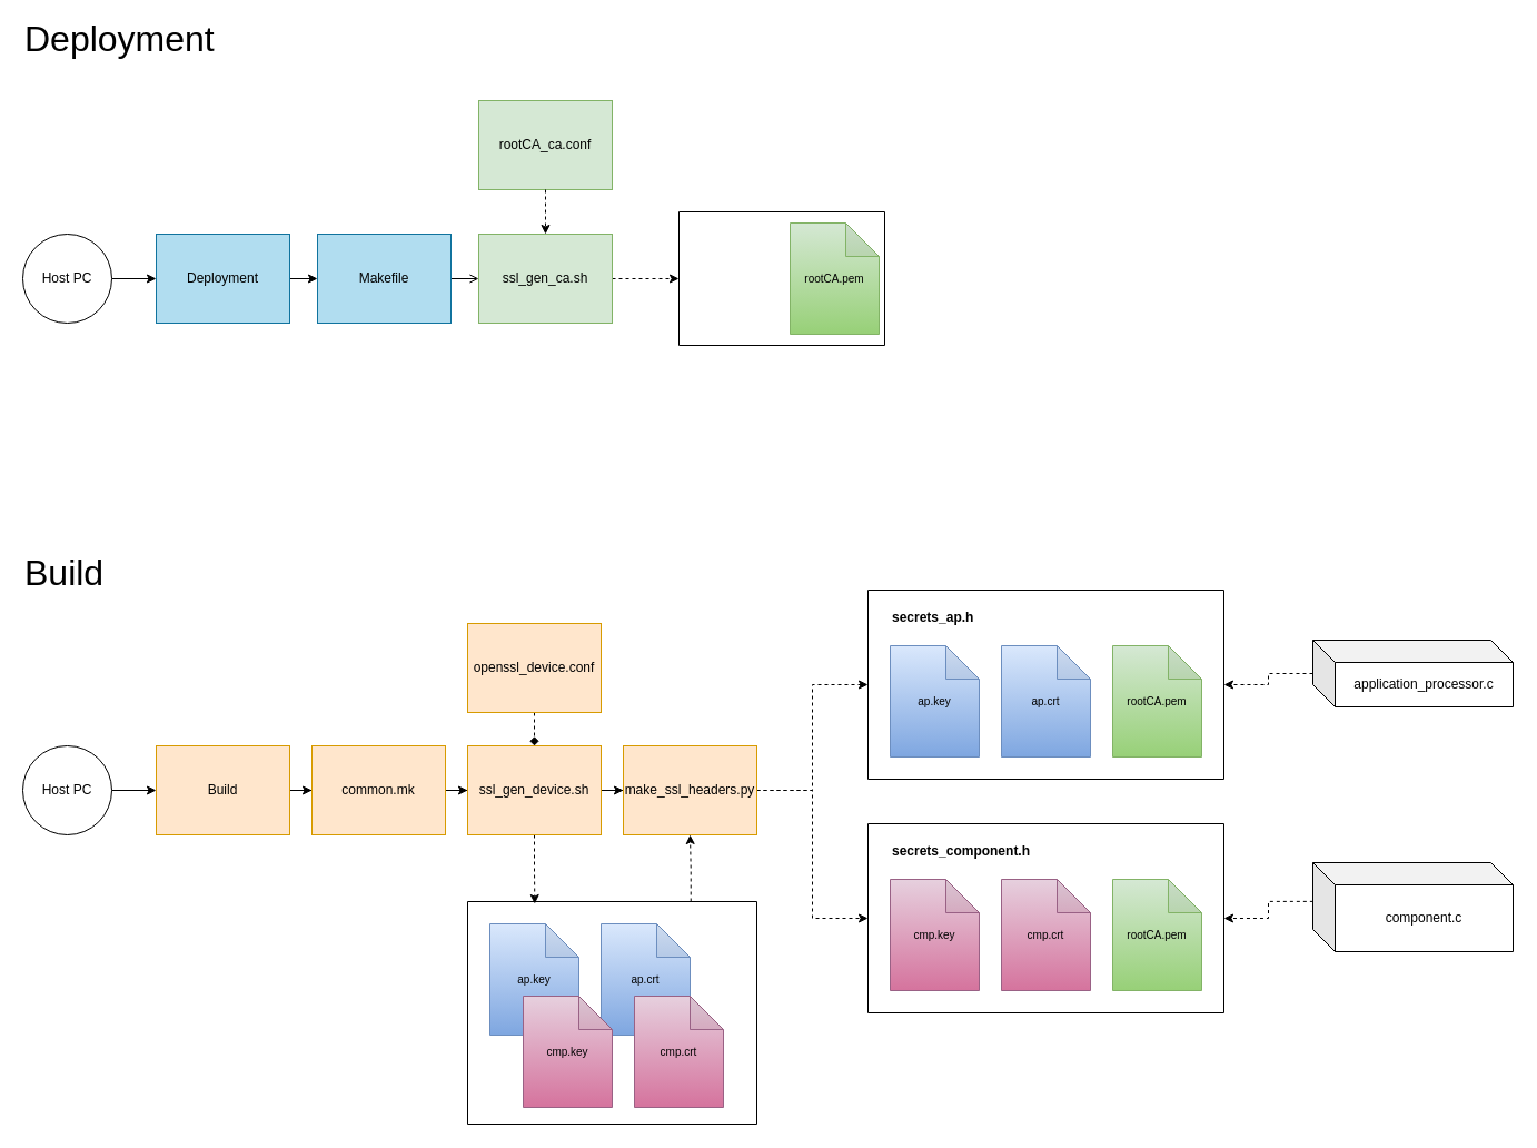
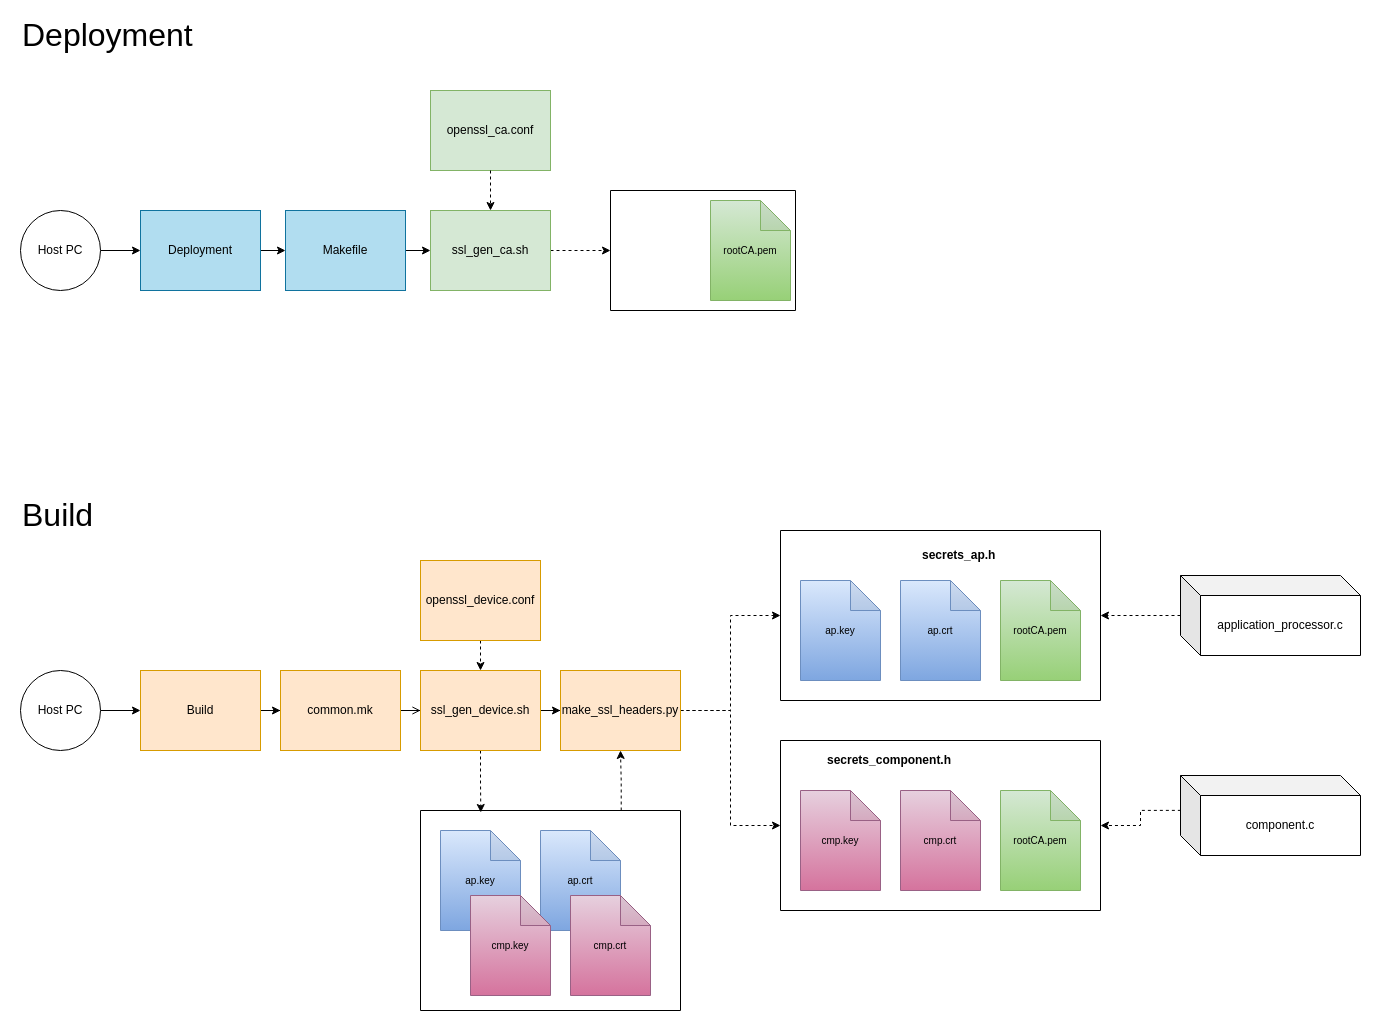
  <mxCell id="0" />
  <mxCell id="1" parent="0" />
  <mxCell id="2" style="edgeStyle=orthogonalEdgeStyle;rounded=0;orthogonalLoop=1;jettySize=auto;html=1;entryX=0;entryY=0.5;entryDx=0;entryDy=0;" parent="1" source="3" target="10" edge="1"><mxGeometry relative="1" as="geometry" /></mxCell>
  <mxCell id="3" value="Host PC" style="ellipse;whiteSpace=wrap;html=1;aspect=fixed;" parent="1" vertex="1"><mxGeometry x="20" y="210" width="80" height="80" as="geometry" /></mxCell>
  <mxCell id="4" value="" style="swimlane;startSize=0;" parent="1" vertex="1"><mxGeometry x="780" y="530" width="320" height="170" as="geometry" /></mxCell>
- <mxCell id="5" value="secrets_ap.h" style="text;html=1;align=left;verticalAlign=middle;resizable=0;points=[];autosize=1;strokeColor=none;fillColor=none;fontStyle=1" parent="4" vertex="1"><mxGeometry x="20" y="10" width="100" height="30" as="geometry" /></mxCell>
+ <mxCell id="5" value="secrets_ap.h" style="text;html=1;align=left;verticalAlign=middle;resizable=0;points=[];autosize=1;strokeColor=none;fillColor=none;fontStyle=1" parent="4" vertex="1"><mxGeometry x="140" y="10" width="100" height="30" as="geometry" /></mxCell>
  <mxCell id="6" value="ap.key" style="shape=note;whiteSpace=wrap;html=1;backgroundOutline=1;darkOpacity=0.05;fontSize=10;fillColor=#dae8fc;strokeColor=#6c8ebf;gradientColor=#7ea6e0;" parent="4" vertex="1"><mxGeometry x="20" y="50" width="80" height="100" as="geometry" /></mxCell>
  <mxCell id="7" value="ap.crt" style="shape=note;whiteSpace=wrap;html=1;backgroundOutline=1;darkOpacity=0.05;fontSize=10;fillColor=#dae8fc;strokeColor=#6c8ebf;gradientColor=#7ea6e0;" vertex="1" parent="4"><mxGeometry x="120" y="50" width="80" height="100" as="geometry" /></mxCell>
  <mxCell id="8" value="rootCA.pem" style="shape=note;whiteSpace=wrap;html=1;backgroundOutline=1;darkOpacity=0.05;fontSize=10;fillColor=#d5e8d4;strokeColor=#82b366;gradientColor=#97d077;" vertex="1" parent="4"><mxGeometry x="220" y="50" width="80" height="100" as="geometry" /></mxCell>
  <mxCell id="9" value="" style="edgeStyle=orthogonalEdgeStyle;rounded=0;orthogonalLoop=1;jettySize=auto;html=1;" parent="1" source="10" target="13" edge="1"><mxGeometry relative="1" as="geometry" /></mxCell>
  <mxCell id="10" value="Deployment" style="whiteSpace=wrap;html=1;fillColor=#b1ddf0;strokeColor=#10739e;" parent="1" vertex="1"><mxGeometry x="140" y="210" width="120" height="80" as="geometry" /></mxCell>
- <mxCell id="11" value="" style="edgeStyle=orthogonalEdgeStyle;rounded=0;orthogonalLoop=1;jettySize=auto;html=1;endArrow=open;" parent="1" source="13" target="14" edge="1"><mxGeometry relative="1" as="geometry" /></mxCell>
+ <mxCell id="11" value="" style="edgeStyle=orthogonalEdgeStyle;rounded=0;orthogonalLoop=1;jettySize=auto;html=1;" parent="1" source="13" target="14" edge="1"><mxGeometry relative="1" as="geometry" /></mxCell>
  <mxCell id="12" style="edgeStyle=orthogonalEdgeStyle;rounded=0;orthogonalLoop=1;jettySize=auto;html=1;exitX=1;exitY=0.5;exitDx=0;exitDy=0;entryX=0;entryY=0.5;entryDx=0;entryDy=0;dashed=1;" parent="1" source="14" target="17" edge="1"><mxGeometry relative="1" as="geometry" /></mxCell>
  <mxCell id="13" value="Makefile" style="whiteSpace=wrap;html=1;fillColor=#b1ddf0;strokeColor=#10739e;" parent="1" vertex="1"><mxGeometry x="285" y="210" width="120" height="80" as="geometry" /></mxCell>
  <mxCell id="14" value="ssl_gen_ca.sh" style="whiteSpace=wrap;html=1;fillColor=#d5e8d4;strokeColor=#82b366;" parent="1" vertex="1"><mxGeometry x="430" y="210" width="120" height="80" as="geometry" /></mxCell>
  <mxCell id="15" style="edgeStyle=orthogonalEdgeStyle;rounded=0;orthogonalLoop=1;jettySize=auto;html=1;entryX=1;entryY=0.5;entryDx=0;entryDy=0;dashed=1;" parent="1" source="16" target="4" edge="1"><mxGeometry relative="1" as="geometry" /></mxCell>
- <mxCell id="16" value="application_processor.c" style="shape=cube;whiteSpace=wrap;html=1;boundedLbl=1;backgroundOutline=1;darkOpacity=0.05;darkOpacity2=0.1;" parent="1" vertex="1"><mxGeometry x="1180" y="575" width="180" height="60" as="geometry" /></mxCell>
+ <mxCell id="16" value="application_processor.c" style="shape=cube;whiteSpace=wrap;html=1;boundedLbl=1;backgroundOutline=1;darkOpacity=0.05;darkOpacity2=0.1;" parent="1" vertex="1"><mxGeometry x="1180" y="575" width="180" height="80" as="geometry" /></mxCell>
  <mxCell id="17" value="" style="swimlane;startSize=0;" parent="1" vertex="1"><mxGeometry x="610" y="190" width="185" height="120" as="geometry" /></mxCell>
  <mxCell id="18" value="rootCA.pem" style="shape=note;whiteSpace=wrap;html=1;backgroundOutline=1;darkOpacity=0.05;fontSize=10;fillColor=#d5e8d4;strokeColor=#82b366;gradientColor=#97d077;" parent="17" vertex="1"><mxGeometry x="100" y="10" width="80" height="100" as="geometry" /></mxCell>
- <mxCell id="19" value="rootCA_ca.conf" style="whiteSpace=wrap;html=1;fillColor=#d5e8d4;strokeColor=#82b366;" parent="1" vertex="1"><mxGeometry x="430" y="90" width="120" height="80" as="geometry" /></mxCell>
+ <mxCell id="19" value="openssl_ca.conf" style="whiteSpace=wrap;html=1;fillColor=#d5e8d4;strokeColor=#82b366;" parent="1" vertex="1"><mxGeometry x="430" y="90" width="120" height="80" as="geometry" /></mxCell>
  <mxCell id="20" style="edgeStyle=orthogonalEdgeStyle;rounded=0;orthogonalLoop=1;jettySize=auto;html=1;exitX=0.5;exitY=1;exitDx=0;exitDy=0;dashed=1;entryX=0.5;entryY=0;entryDx=0;entryDy=0;" parent="1" source="19" target="14" edge="1"><mxGeometry relative="1" as="geometry"><mxPoint x="500" y="300" as="sourcePoint" /><mxPoint x="550" y="180" as="targetPoint" /></mxGeometry></mxCell>
  <mxCell id="21" style="edgeStyle=orthogonalEdgeStyle;rounded=0;orthogonalLoop=1;jettySize=auto;html=1;exitX=1;exitY=0.5;exitDx=0;exitDy=0;entryX=0;entryY=0.5;entryDx=0;entryDy=0;" edge="1" parent="1" source="22" target="24"><mxGeometry relative="1" as="geometry" /></mxCell>
  <mxCell id="22" value="Host PC" style="ellipse;whiteSpace=wrap;html=1;aspect=fixed;" parent="1" vertex="1"><mxGeometry x="20" y="670" width="80" height="80" as="geometry" /></mxCell>
  <mxCell id="23" value="" style="edgeStyle=orthogonalEdgeStyle;rounded=0;orthogonalLoop=1;jettySize=auto;html=1;" edge="1" parent="1" source="24" target="26"><mxGeometry relative="1" as="geometry" /></mxCell>
  <mxCell id="24" value="Build" style="whiteSpace=wrap;html=1;fillColor=#ffe6cc;strokeColor=#d79b00;" parent="1" vertex="1"><mxGeometry x="140" y="670" width="120" height="80" as="geometry" /></mxCell>
- <mxCell id="25" value="" style="edgeStyle=orthogonalEdgeStyle;rounded=0;orthogonalLoop=1;jettySize=auto;html=1;" edge="1" parent="1" source="26" target="29"><mxGeometry relative="1" as="geometry" /></mxCell>
+ <mxCell id="25" value="" style="edgeStyle=orthogonalEdgeStyle;rounded=0;orthogonalLoop=1;jettySize=auto;html=1;endArrow=open;" edge="1" parent="1" source="26" target="29"><mxGeometry relative="1" as="geometry" /></mxCell>
  <mxCell id="26" value="common.mk" style="whiteSpace=wrap;html=1;fillColor=#ffe6cc;strokeColor=#d79b00;" vertex="1" parent="1"><mxGeometry x="280" y="670" width="120" height="80" as="geometry" /></mxCell>
  <mxCell id="27" value="" style="edgeStyle=orthogonalEdgeStyle;rounded=0;orthogonalLoop=1;jettySize=auto;html=1;" edge="1" parent="1" source="29" target="34"><mxGeometry relative="1" as="geometry" /></mxCell>
  <mxCell id="28" style="edgeStyle=orthogonalEdgeStyle;rounded=0;orthogonalLoop=1;jettySize=auto;html=1;exitX=0.5;exitY=1;exitDx=0;exitDy=0;dashed=1;entryX=0.232;entryY=0.01;entryDx=0;entryDy=0;entryPerimeter=0;" edge="1" parent="1" source="29" target="36"><mxGeometry relative="1" as="geometry"><mxPoint x="540" y="790" as="targetPoint" /></mxGeometry></mxCell>
  <mxCell id="29" value="ssl_gen_device.sh" style="whiteSpace=wrap;html=1;fillColor=#ffe6cc;strokeColor=#d79b00;" vertex="1" parent="1"><mxGeometry x="420" y="670" width="120" height="80" as="geometry" /></mxCell>
- <mxCell id="30" style="edgeStyle=orthogonalEdgeStyle;rounded=0;orthogonalLoop=1;jettySize=auto;html=1;exitX=0.5;exitY=1;exitDx=0;exitDy=0;entryX=0.5;entryY=0;entryDx=0;entryDy=0;dashed=1;endArrow=diamond;" edge="1" parent="1" source="31" target="29"><mxGeometry relative="1" as="geometry" /></mxCell>
+ <mxCell id="30" style="edgeStyle=orthogonalEdgeStyle;rounded=0;orthogonalLoop=1;jettySize=auto;html=1;exitX=0.5;exitY=1;exitDx=0;exitDy=0;entryX=0.5;entryY=0;entryDx=0;entryDy=0;dashed=1;" edge="1" parent="1" source="31" target="29"><mxGeometry relative="1" as="geometry" /></mxCell>
  <mxCell id="31" value="openssl_device.conf" style="whiteSpace=wrap;html=1;fillColor=#ffe6cc;strokeColor=#d79b00;" vertex="1" parent="1"><mxGeometry x="420" y="560" width="120" height="80" as="geometry" /></mxCell>
  <mxCell id="32" style="edgeStyle=orthogonalEdgeStyle;rounded=0;orthogonalLoop=1;jettySize=auto;html=1;exitX=1;exitY=0.5;exitDx=0;exitDy=0;entryX=0;entryY=0.5;entryDx=0;entryDy=0;dashed=1;" edge="1" parent="1" source="34" target="4"><mxGeometry relative="1" as="geometry" /></mxCell>
  <mxCell id="33" style="edgeStyle=orthogonalEdgeStyle;rounded=0;orthogonalLoop=1;jettySize=auto;html=1;exitX=1;exitY=0.5;exitDx=0;exitDy=0;entryX=0;entryY=0.5;entryDx=0;entryDy=0;dashed=1;" edge="1" parent="1" source="34" target="41"><mxGeometry relative="1" as="geometry" /></mxCell>
  <mxCell id="34" value="make_ssl_headers.py" style="whiteSpace=wrap;html=1;fillColor=#ffe6cc;strokeColor=#d79b00;" vertex="1" parent="1"><mxGeometry x="560" y="670" width="120" height="80" as="geometry" /></mxCell>
  <mxCell id="35" style="edgeStyle=orthogonalEdgeStyle;rounded=0;orthogonalLoop=1;jettySize=auto;html=1;exitX=0.772;exitY=0;exitDx=0;exitDy=0;entryX=0.5;entryY=1;entryDx=0;entryDy=0;dashed=1;exitPerimeter=0;" edge="1" parent="1" source="36" target="34"><mxGeometry relative="1" as="geometry" /></mxCell>
  <mxCell id="36" value="" style="swimlane;startSize=0;" vertex="1" parent="1"><mxGeometry x="420" y="810" width="260" height="200" as="geometry" /></mxCell>
  <mxCell id="37" value="ap.key" style="shape=note;whiteSpace=wrap;html=1;backgroundOutline=1;darkOpacity=0.05;fontSize=10;fillColor=#dae8fc;strokeColor=#6c8ebf;gradientColor=#7ea6e0;" vertex="1" parent="36"><mxGeometry x="20" y="20" width="80" height="100" as="geometry" /></mxCell>
  <mxCell id="38" value="ap.crt" style="shape=note;whiteSpace=wrap;html=1;backgroundOutline=1;darkOpacity=0.05;fontSize=10;fillColor=#dae8fc;strokeColor=#6c8ebf;gradientColor=#7ea6e0;" vertex="1" parent="36"><mxGeometry x="120" y="20" width="80" height="100" as="geometry" /></mxCell>
  <mxCell id="39" value="cmp.key" style="shape=note;whiteSpace=wrap;html=1;backgroundOutline=1;darkOpacity=0.05;fontSize=10;fillColor=#e6d0de;strokeColor=#996185;gradientColor=#d5739d;" vertex="1" parent="36"><mxGeometry x="50" y="85" width="80" height="100" as="geometry" /></mxCell>
  <mxCell id="40" value="cmp.crt" style="shape=note;whiteSpace=wrap;html=1;backgroundOutline=1;darkOpacity=0.05;fontSize=10;fillColor=#e6d0de;strokeColor=#996185;gradientColor=#d5739d;" vertex="1" parent="36"><mxGeometry x="150" y="85" width="80" height="100" as="geometry" /></mxCell>
  <mxCell id="41" value="" style="swimlane;startSize=0;" vertex="1" parent="1"><mxGeometry x="780" y="740" width="320" height="170" as="geometry" /></mxCell>
- <mxCell id="42" value="secrets_component.h" style="text;html=1;align=left;verticalAlign=middle;resizable=0;points=[];autosize=1;strokeColor=none;fillColor=none;fontStyle=1" vertex="1" parent="41"><mxGeometry x="20" y="10" width="140" height="30" as="geometry" /></mxCell>
+ <mxCell id="42" value="secrets_component.h" style="text;html=1;align=left;verticalAlign=middle;resizable=0;points=[];autosize=1;strokeColor=none;fillColor=none;fontStyle=1" vertex="1" parent="41"><mxGeometry x="45" y="5" width="140" height="30" as="geometry" /></mxCell>
  <mxCell id="43" value="rootCA.pem" style="shape=note;whiteSpace=wrap;html=1;backgroundOutline=1;darkOpacity=0.05;fontSize=10;fillColor=#d5e8d4;strokeColor=#82b366;gradientColor=#97d077;" vertex="1" parent="41"><mxGeometry x="220" y="50" width="80" height="100" as="geometry" /></mxCell>
  <mxCell id="44" value="cmp.key" style="shape=note;whiteSpace=wrap;html=1;backgroundOutline=1;darkOpacity=0.05;fontSize=10;fillColor=#e6d0de;strokeColor=#996185;gradientColor=#d5739d;" vertex="1" parent="41"><mxGeometry x="20" y="50" width="80" height="100" as="geometry" /></mxCell>
  <mxCell id="45" value="cmp.crt" style="shape=note;whiteSpace=wrap;html=1;backgroundOutline=1;darkOpacity=0.05;fontSize=10;fillColor=#e6d0de;strokeColor=#996185;gradientColor=#d5739d;" vertex="1" parent="41"><mxGeometry x="120" y="50" width="80" height="100" as="geometry" /></mxCell>
  <mxCell id="46" style="edgeStyle=orthogonalEdgeStyle;rounded=0;orthogonalLoop=1;jettySize=auto;html=1;exitX=0.002;exitY=0.436;exitDx=0;exitDy=0;exitPerimeter=0;entryX=1;entryY=0.5;entryDx=0;entryDy=0;dashed=1;" edge="1" parent="1" source="47" target="41"><mxGeometry relative="1" as="geometry" /></mxCell>
  <mxCell id="47" value="component.c" style="shape=cube;whiteSpace=wrap;html=1;boundedLbl=1;backgroundOutline=1;darkOpacity=0.05;darkOpacity2=0.1;" vertex="1" parent="1"><mxGeometry x="1180" y="775" width="180" height="80" as="geometry" /></mxCell>
  <mxCell id="48" value="Deployment" style="text;html=1;align=left;verticalAlign=middle;whiteSpace=wrap;rounded=0;fontFamily=Helvetica;fontSize=32;" vertex="1" parent="1"><mxGeometry x="20" y="20" width="200" height="30" as="geometry" /></mxCell>
  <mxCell id="49" value="Build" style="text;html=1;align=left;verticalAlign=middle;whiteSpace=wrap;rounded=0;fontFamily=Helvetica;fontSize=32;" vertex="1" parent="1"><mxGeometry x="20" y="500" width="200" height="30" as="geometry" /></mxCell>
